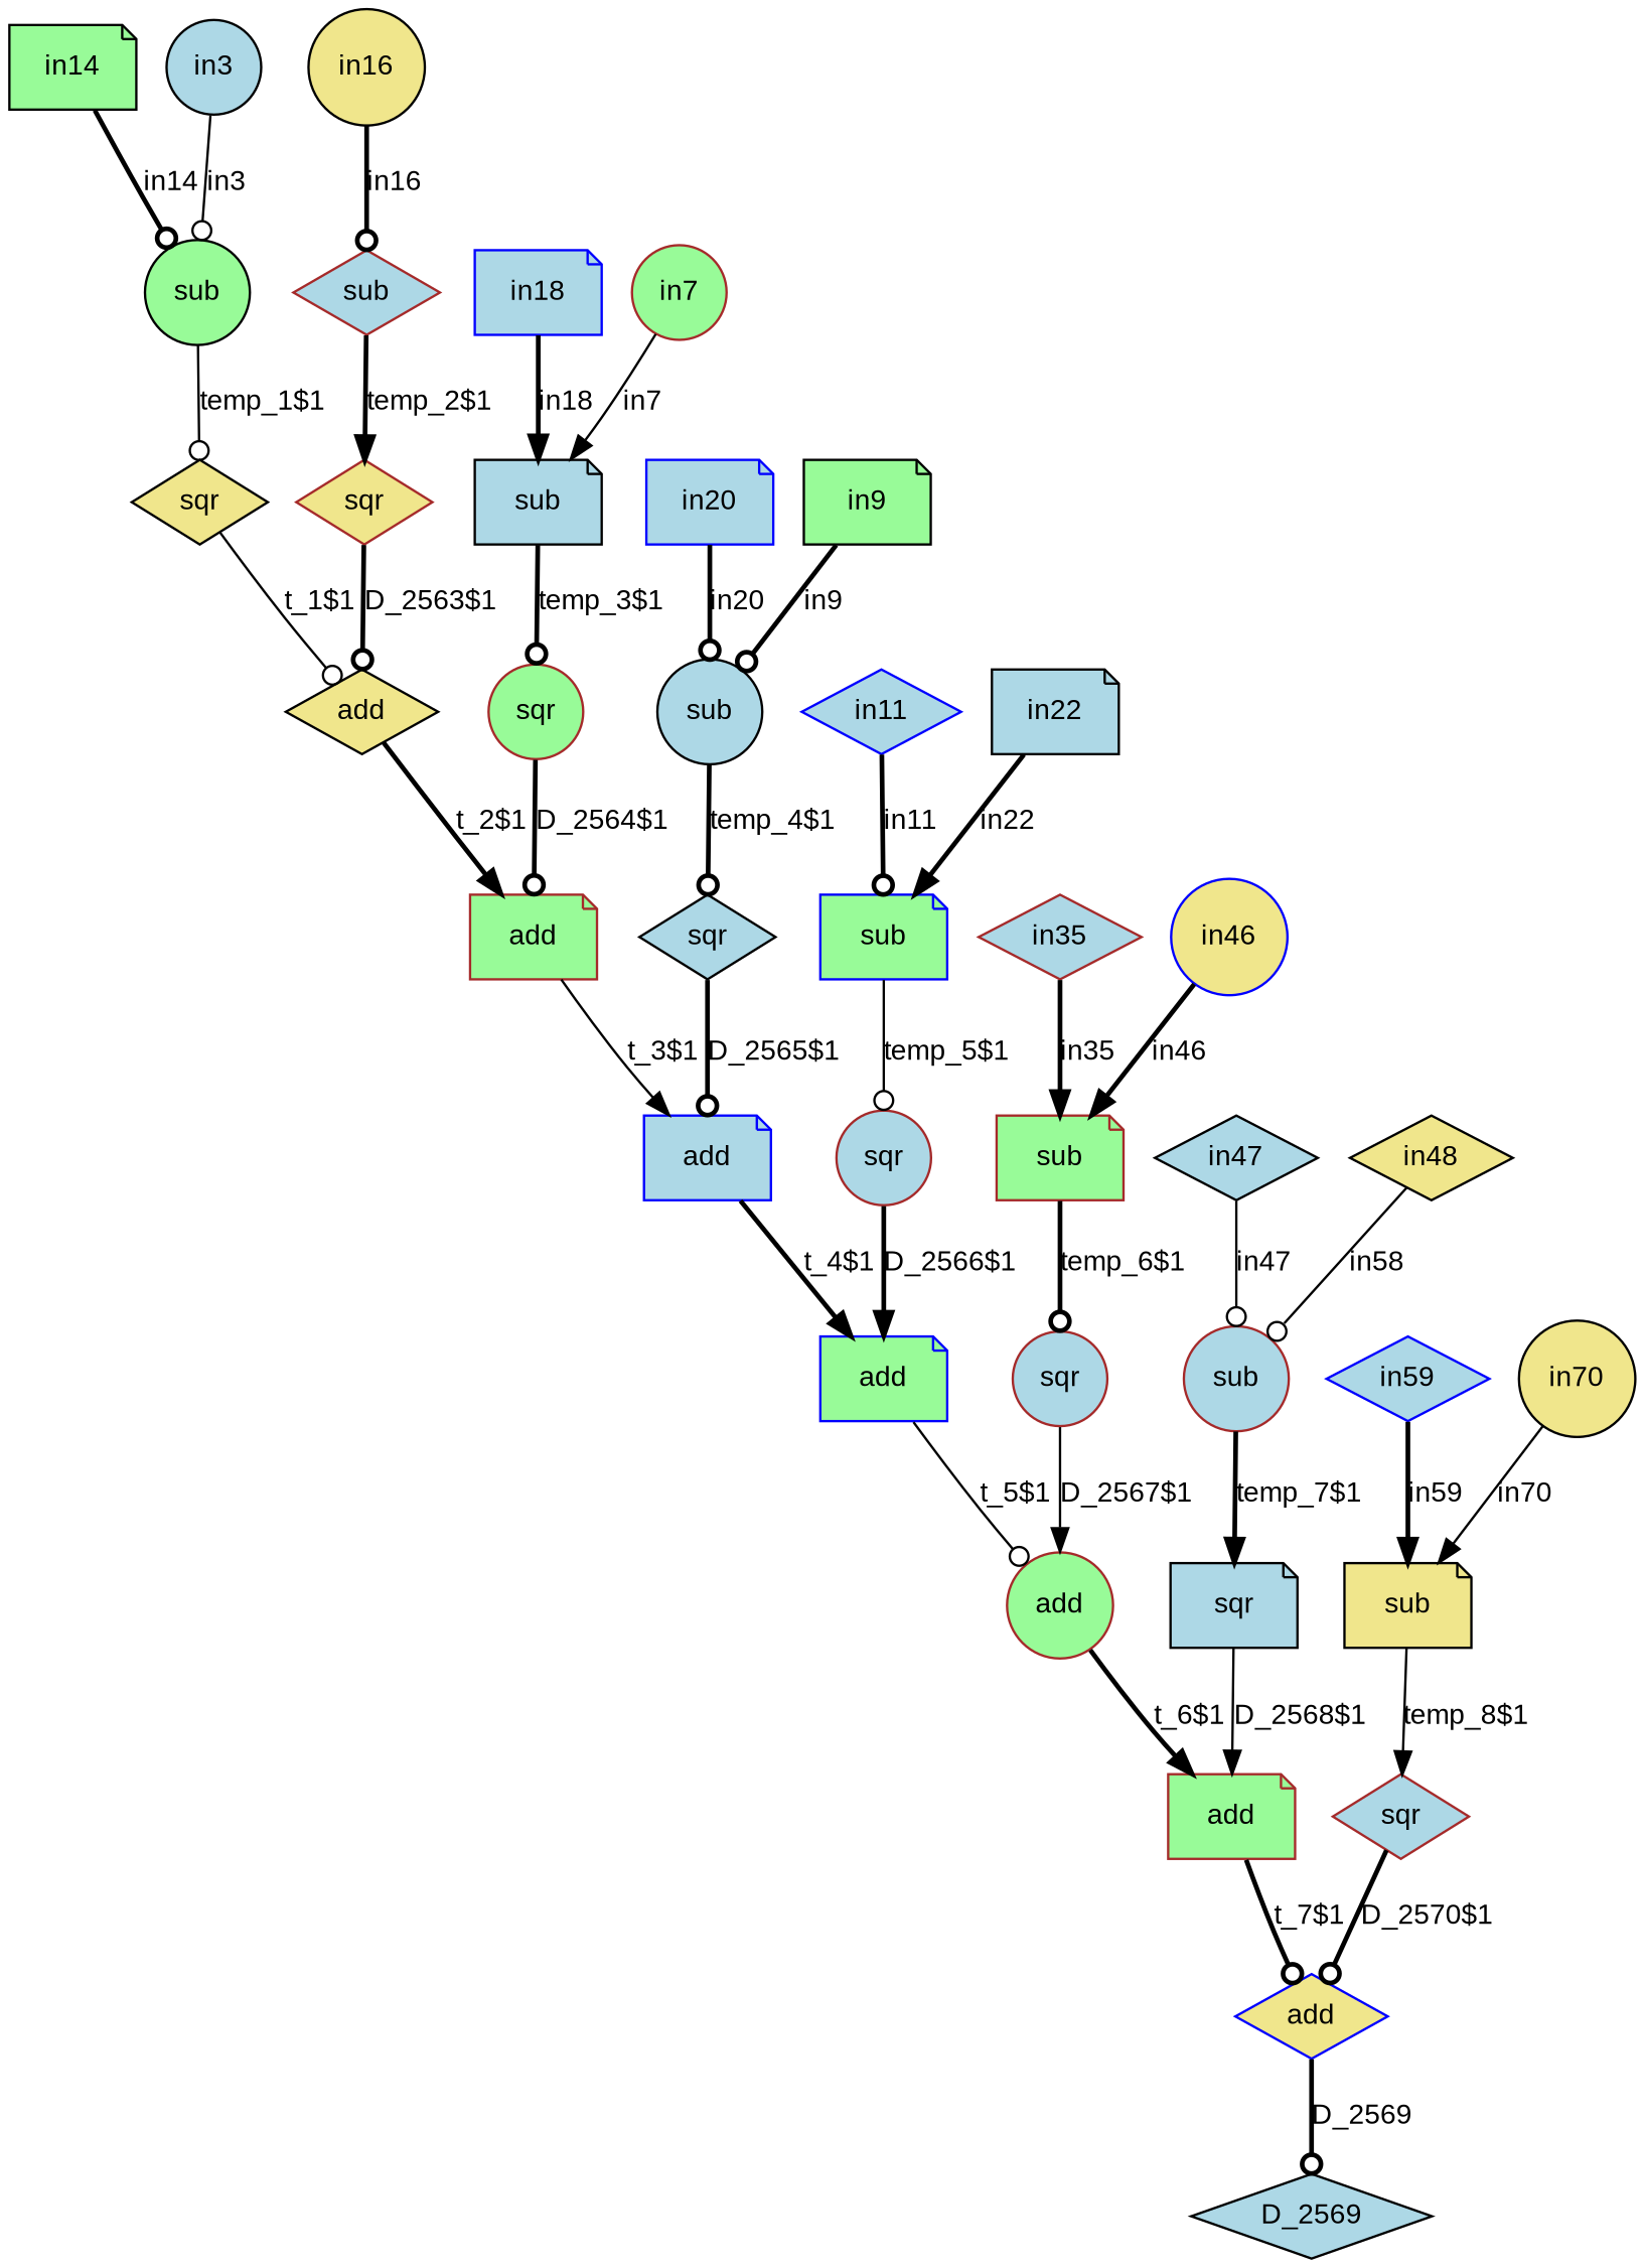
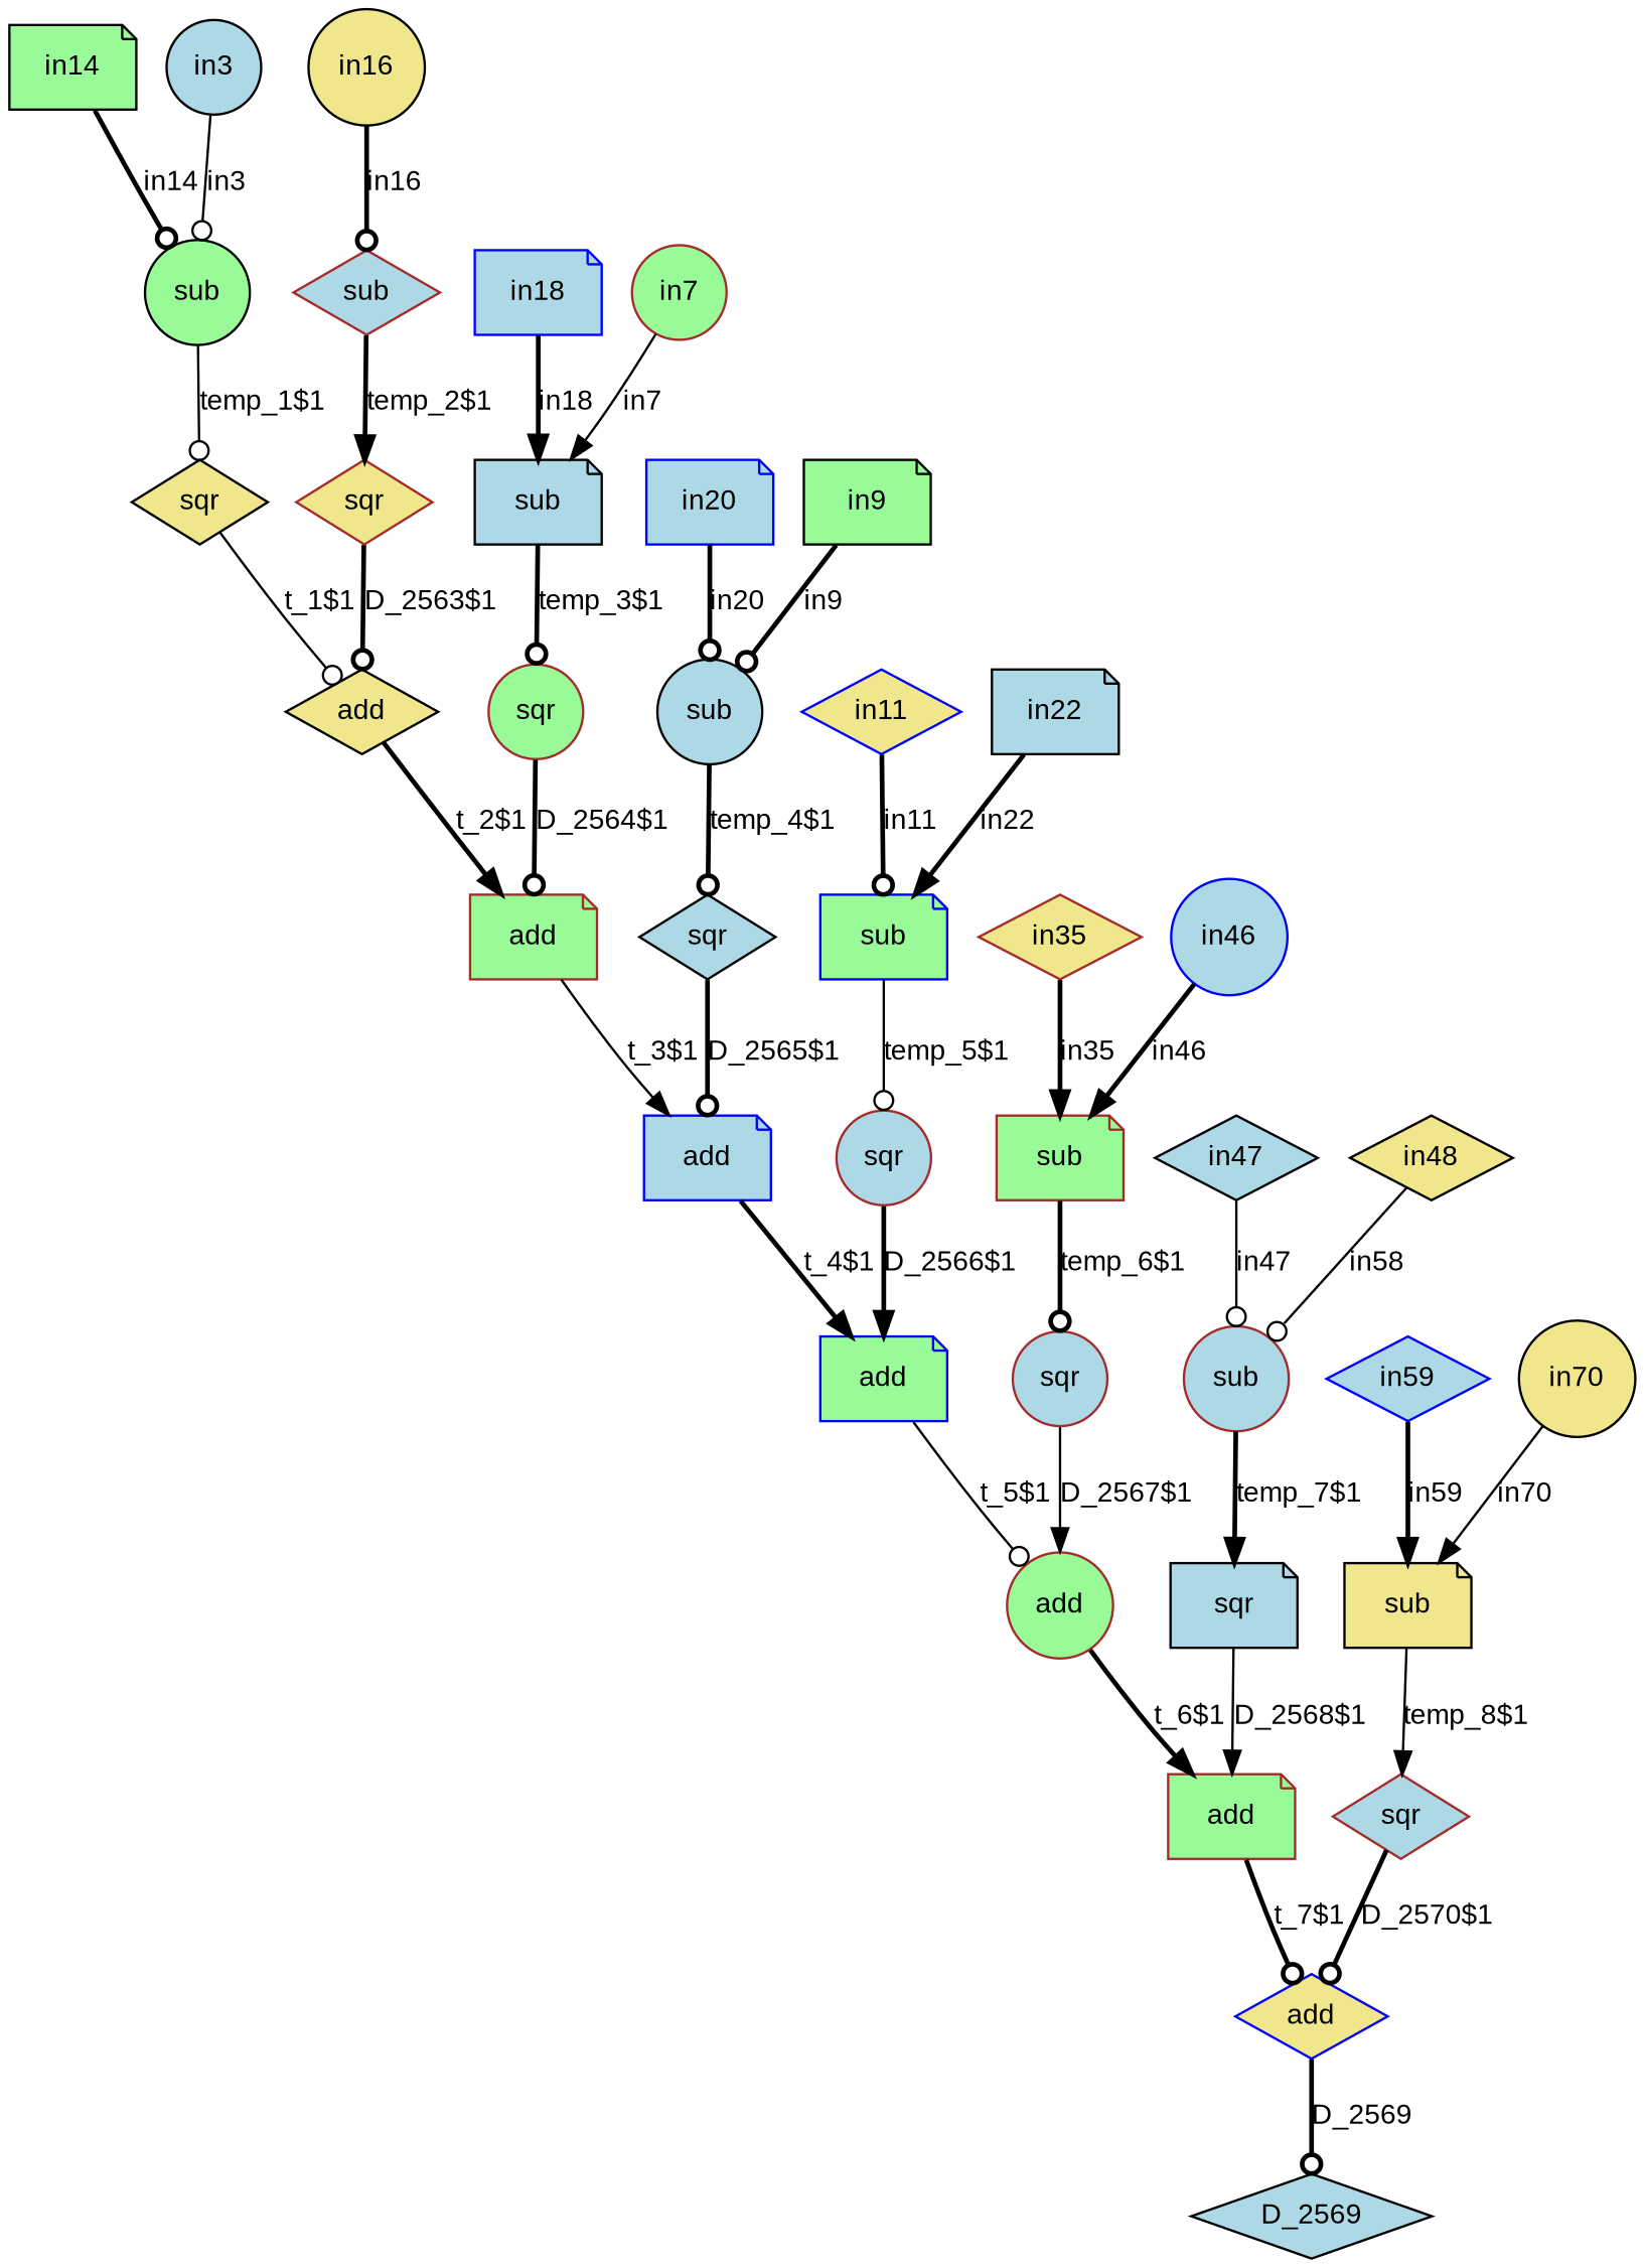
  digraph {
    fontname="Liberation Sans"
    nodesep=0.175
    rankdir=TB
    node [argix=-1 color=black dataspec=na fillcolor=lightblue fontname="Liberation Sans" fontsize=12 ntype=operation shape=note style=filled]
    edge [argix=-1 arrowhead=odot dataspec=s32 etype=D fontname="Liberation Sans" fontsize=12 order=1 style=bold vtype=localvar]
    n1 [argix=0 dataspec=s32 label=D_2569 ntype=outvar shape=diamond]
    n2 [fillcolor=khaki label=add shape=diamond]
    n3 [color=brown fillcolor=palegreen label=add]
    n4 [color=blue label=add]
    n5 [color=blue fillcolor=palegreen label=add]
    n6 [color=brown fillcolor=palegreen label=add shape=circle]
    n7 [color=brown fillcolor=palegreen label=add]
    n8 [color=blue fillcolor=khaki label=add shape=diamond]
-   n9 [argix=8 color=blue dataspec=s32 label=in11 ntype=invar shape=diamond]
+   n9 [argix=8 color=blue dataspec=s32 fillcolor=khaki label=in11 ntype=invar shape=diamond]
    n10 [color=blue fillcolor=palegreen label=sub]
    n11 [color=brown label=sqr shape=circle]
    n12 [argix=1 dataspec=s32 fillcolor=palegreen label=in14 ntype=invar]
    n13 [fillcolor=palegreen label=sub shape=circle]
    n14 [fillcolor=khaki label=sqr shape=diamond]
    n15 [argix=3 dataspec=s32 fillcolor=khaki label=in16 ntype=invar shape=circle]
    n16 [color=brown label=sub shape=diamond]
    n17 [color=brown fillcolor=khaki label=sqr shape=diamond]
    n18 [argix=5 color=blue dataspec=s32 label=in18 ntype=invar]
    n19 [label=sub]
    n20 [color=brown fillcolor=palegreen label=sqr shape=circle]
    n21 [argix=7 color=blue dataspec=s32 label=in20 ntype=invar]
    n22 [label=sub shape=circle]
    n23 [label=sqr shape=diamond]
    n24 [argix=9 dataspec=s32 label=in22 ntype=invar]
    n25 [argix=0 dataspec=s32 label=in3 ntype=invar shape=circle]
-   n26 [argix=10 color=brown dataspec=s32 label=in35 ntype=invar shape=diamond]
+   n26 [argix=10 color=brown dataspec=s32 fillcolor=khaki label=in35 ntype=invar shape=diamond]
    n27 [color=brown fillcolor=palegreen label=sub]
    n28 [color=brown label=sqr shape=circle]
-   n29 [argix=11 color=blue dataspec=s32 fillcolor=khaki label=in46 ntype=invar shape=circle]
+   n29 [argix=11 color=blue dataspec=s32 label=in46 ntype=invar shape=circle]
    n30 [argix=12 dataspec=s32 label=in47 ntype=invar shape=diamond]
    n31 [color=brown label=sub shape=circle]
    n32 [label=sqr]
    n33 [argix=13 dataspec=s32 fillcolor=khaki label=in48 ntype=invar shape=diamond]
    n34 [argix=14 color=blue dataspec=s32 label=in59 ntype=invar shape=diamond]
    n35 [fillcolor=khaki label=sub]
    n36 [color=brown label=sqr shape=diamond]
    n37 [argix=4 color=brown dataspec=s32 fillcolor=palegreen label=in7 ntype=invar shape=circle]
    n38 [argix=15 dataspec=s32 fillcolor=khaki label=in70 ntype=invar shape=circle]
    n39 [argix=6 dataspec=s32 fillcolor=palegreen label=in9 ntype=invar]
    n2 -> n3 [arrowhead=normal label="t_2$1" order=2]
    n3 -> n4 [arrowhead=normal label="t_3$1" order=2 style=solid]
    n4 -> n5 [arrowhead=normal label="t_4$1" order=2]
    n5 -> n6 [label="t_5$1" order=2 style=solid]
    n6 -> n7 [arrowhead=normal label="t_6$1" order=2]
    n7 -> n8 [label="t_7$1" order=2]
    n8 -> n1 [label=D_2569 vtype=outarg]
    n9 -> n10 [label=in11 vtype=inarg]
    n10 -> n11 [label="temp_5$1" style=solid]
    n11 -> n5 [arrowhead=normal label="D_2566$1"]
    n12 -> n13 [label=in14 order=2 vtype=inarg]
    n13 -> n14 [label="temp_1$1" style=solid]
    n14 -> n2 [label="t_1$1" order=2 style=solid]
    n15 -> n16 [label=in16 order=2 vtype=inarg]
    n16 -> n17 [arrowhead=normal label="temp_2$1"]
    n17 -> n2 [label="D_2563$1"]
    n18 -> n19 [arrowhead=normal label=in18 order=2 vtype=inarg]
    n19 -> n20 [label="temp_3$1"]
    n20 -> n3 [label="D_2564$1"]
    n21 -> n22 [label=in20 order=2 vtype=inarg]
    n22 -> n23 [label="temp_4$1"]
    n23 -> n4 [label="D_2565$1"]
    n24 -> n10 [arrowhead=normal label=in22 order=2 vtype=inarg]
    n25 -> n13 [label=in3 style=solid vtype=inarg]
    n26 -> n27 [arrowhead=normal label=in35 vtype=inarg]
    n27 -> n28 [label="temp_6$1"]
    n28 -> n6 [arrowhead=normal label="D_2567$1" style=solid]
    n29 -> n27 [arrowhead=normal label=in46 order=2 vtype=inarg]
    n30 -> n31 [label=in47 style=solid vtype=inarg]
    n31 -> n32 [arrowhead=normal label="temp_7$1"]
    n32 -> n7 [arrowhead=normal label="D_2568$1" style=solid]
    n33 -> n31 [label=in58 order=2 style=solid vtype=inarg]
    n34 -> n35 [arrowhead=normal label=in59 vtype=inarg]
    n35 -> n36 [arrowhead=normal label="temp_8$1" style=solid]
    n36 -> n8 [label="D_2570$1"]
    n37 -> n19 [arrowhead=normal label=in7 style=solid vtype=inarg]
    n38 -> n35 [arrowhead=normal label=in70 order=2 style=solid vtype=inarg]
    n39 -> n22 [label=in9 vtype=inarg]
  }
